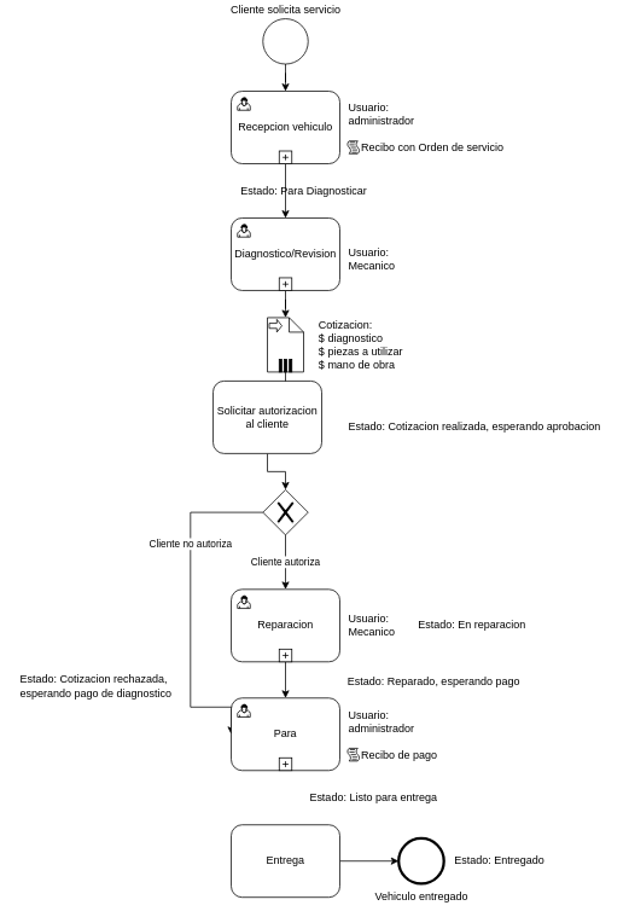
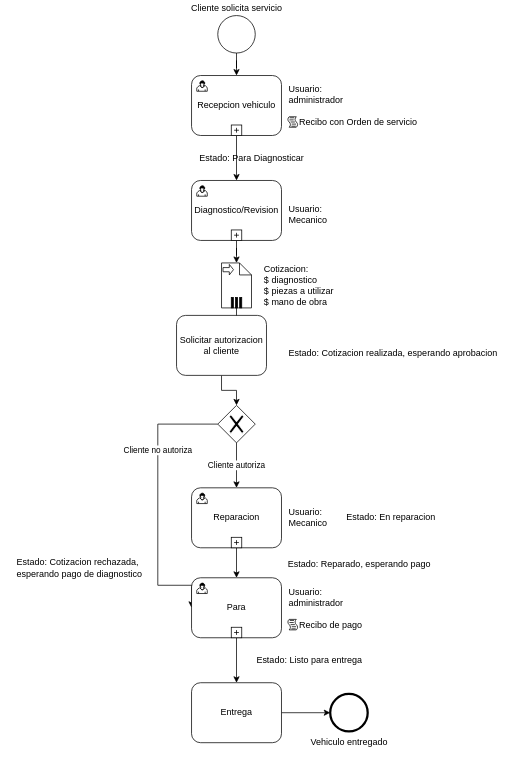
  <mxCell id="0" />
  <mxCell id="1" parent="0" />
  <mxCell id="2" value="" style="edgeStyle=orthogonalEdgeStyle;rounded=0;orthogonalLoop=1;jettySize=auto;html=1;" edge="1" parent="1" source="3" target="5"><mxGeometry relative="1" as="geometry" /></mxCell>
  <mxCell id="3" value="Cliente solicita servicio" style="shape=mxgraph.bpmn.shape;html=1;verticalLabelPosition=top;labelBackgroundColor=#ffffff;verticalAlign=bottom;align=center;perimeter=ellipsePerimeter;outlineConnect=0;outline=standard;symbol=general;labelPosition=center;" vertex="1" parent="1"><mxGeometry x="290" y="20" width="50" height="50" as="geometry" /></mxCell>
  <mxCell id="4" value="" style="edgeStyle=orthogonalEdgeStyle;rounded=0;orthogonalLoop=1;jettySize=auto;html=1;" edge="1" parent="1" source="5" target="11"><mxGeometry relative="1" as="geometry" /></mxCell>
  <mxCell id="5" value="Recepcion vehiculo" style="html=1;whiteSpace=wrap;rounded=1;dropTarget=0;" vertex="1" parent="1"><mxGeometry x="255" y="100" width="120" height="80" as="geometry" /></mxCell>
  <mxCell id="6" value="" style="html=1;shape=mxgraph.bpmn.user_task;outlineConnect=0;" vertex="1" parent="5"><mxGeometry width="14" height="14" relative="1" as="geometry"><mxPoint x="7" y="7" as="offset" /></mxGeometry></mxCell>
  <mxCell id="7" value="" style="html=1;shape=plus;outlineConnect=0;" vertex="1" parent="5"><mxGeometry x="0.5" y="1" width="14" height="14" relative="1" as="geometry"><mxPoint x="-7" y="-14" as="offset" /></mxGeometry></mxCell>
  <mxCell id="8" value="Usuario: &lt;br&gt;administrador" style="text;html=1;align=left;verticalAlign=middle;resizable=0;points=[];autosize=1;textDirection=ltr;" vertex="1" parent="1"><mxGeometry x="383" y="110" width="90" height="30" as="geometry" /></mxCell>
  <mxCell id="9" value="Recibo con Orden de servicio" style="shape=mxgraph.bpmn.script_task;html=1;outlineConnect=0;align=left;labelPosition=right;verticalLabelPosition=middle;verticalAlign=middle;" vertex="1" parent="1"><mxGeometry x="383" y="155" width="14" height="14" as="geometry" /></mxCell>
  <mxCell id="10" value="" style="edgeStyle=orthogonalEdgeStyle;rounded=0;orthogonalLoop=1;jettySize=auto;html=1;" edge="1" parent="1" source="11" target="16"><mxGeometry relative="1" as="geometry" /></mxCell>
  <mxCell id="11" value="Diagnostico/Revision" style="html=1;whiteSpace=wrap;rounded=1;dropTarget=0;" vertex="1" parent="1"><mxGeometry x="255" y="240" width="120" height="80" as="geometry" /></mxCell>
  <mxCell id="12" value="" style="html=1;shape=mxgraph.bpmn.user_task;outlineConnect=0;" vertex="1" parent="11"><mxGeometry width="14" height="14" relative="1" as="geometry"><mxPoint x="7" y="7" as="offset" /></mxGeometry></mxCell>
  <mxCell id="13" value="" style="html=1;shape=plus;outlineConnect=0;" vertex="1" parent="11"><mxGeometry x="0.5" y="1" width="14" height="14" relative="1" as="geometry"><mxPoint x="-7" y="-14" as="offset" /></mxGeometry></mxCell>
  <mxCell id="14" value="Usuario: &lt;br&gt;Mecanico" style="text;html=1;align=left;verticalAlign=middle;resizable=0;points=[];autosize=1;textDirection=ltr;" vertex="1" parent="1"><mxGeometry x="383" y="270" width="70" height="30" as="geometry" /></mxCell>
  <mxCell id="15" value="" style="edgeStyle=orthogonalEdgeStyle;rounded=0;orthogonalLoop=1;jettySize=auto;html=1;" edge="1" parent="1" source="16" target="20"><mxGeometry relative="1" as="geometry" /></mxCell>
  <mxCell id="16" value="" style="shape=note;whiteSpace=wrap;size=16;html=1;dropTarget=0;align=left;labelPosition=right;verticalLabelPosition=middle;verticalAlign=middle;" vertex="1" parent="1"><mxGeometry x="295" y="350" width="40" height="60" as="geometry" /></mxCell>
  <mxCell id="17" value="" style="html=1;shape=singleArrow;arrowWidth=0.4;arrowSize=0.4;outlineConnect=0;" vertex="1" parent="16"><mxGeometry width="14" height="14" relative="1" as="geometry"><mxPoint x="2" y="2" as="offset" /></mxGeometry></mxCell>
  <mxCell id="18" value="" style="html=1;whiteSpace=wrap;shape=parallelMarker;outlineConnect=0;" vertex="1" parent="16"><mxGeometry x="0.5" y="1" width="14" height="14" relative="1" as="geometry"><mxPoint x="-7" y="-14" as="offset" /></mxGeometry></mxCell>
  <mxCell id="19" value="" style="edgeStyle=orthogonalEdgeStyle;rounded=0;orthogonalLoop=1;jettySize=auto;html=1;" edge="1" parent="1" source="20" target="23"><mxGeometry relative="1" as="geometry" /></mxCell>
  <mxCell id="20" value="Solicitar autorizacion al cliente" style="shape=ext;rounded=1;html=1;whiteSpace=wrap;align=center;" vertex="1" parent="1"><mxGeometry x="235" y="420" width="120" height="80" as="geometry" /></mxCell>
  <mxCell id="21" value="Cliente autoriza" style="edgeStyle=orthogonalEdgeStyle;rounded=0;orthogonalLoop=1;jettySize=auto;html=1;" edge="1" parent="1" source="23" target="26"><mxGeometry relative="1" as="geometry" /></mxCell>
  <mxCell id="22" value="Cliente no autoriza" style="edgeStyle=orthogonalEdgeStyle;rounded=0;orthogonalLoop=1;jettySize=auto;html=1;exitX=0;exitY=0.5;exitDx=0;exitDy=0;entryX=0;entryY=0.5;entryDx=0;entryDy=0;" edge="1" parent="1" source="23" target="31"><mxGeometry x="-0.378" relative="1" as="geometry"><Array as="points"><mxPoint x="210" y="565" /><mxPoint x="210" y="780" /><mxPoint x="255" y="780" /></Array><mxPoint as="offset" /></mxGeometry></mxCell>
  <mxCell id="23" value="" style="shape=mxgraph.bpmn.shape;html=1;verticalLabelPosition=bottom;labelBackgroundColor=#ffffff;verticalAlign=top;align=center;perimeter=rhombusPerimeter;background=gateway;outlineConnect=0;outline=none;symbol=exclusiveGw;" vertex="1" parent="1"><mxGeometry x="290" y="540" width="50" height="50" as="geometry" /></mxCell>
  <mxCell id="24" value="Cotizacion:&lt;br&gt;$ diagnostico&lt;br&gt;$ piezas a utilizar&lt;br&gt;$ mano de obra" style="text;html=1;align=left;verticalAlign=middle;resizable=0;points=[];autosize=1;textDirection=ltr;" vertex="1" parent="1"><mxGeometry x="350" y="350" width="110" height="60" as="geometry" /></mxCell>
  <mxCell id="25" value="" style="edgeStyle=orthogonalEdgeStyle;rounded=0;orthogonalLoop=1;jettySize=auto;html=1;" edge="1" parent="1" source="26" target="31"><mxGeometry relative="1" as="geometry" /></mxCell>
  <mxCell id="26" value="Reparacion" style="html=1;whiteSpace=wrap;rounded=1;dropTarget=0;" vertex="1" parent="1"><mxGeometry x="255" y="650" width="120" height="80" as="geometry" /></mxCell>
  <mxCell id="27" value="" style="html=1;shape=mxgraph.bpmn.user_task;outlineConnect=0;" vertex="1" parent="26"><mxGeometry width="14" height="14" relative="1" as="geometry"><mxPoint x="7" y="7" as="offset" /></mxGeometry></mxCell>
  <mxCell id="28" value="" style="html=1;shape=plus;outlineConnect=0;" vertex="1" parent="26"><mxGeometry x="0.5" y="1" width="14" height="14" relative="1" as="geometry"><mxPoint x="-7" y="-14" as="offset" /></mxGeometry></mxCell>
  <mxCell id="29" value="Usuario: &lt;br&gt;Mecanico" style="text;html=1;align=left;verticalAlign=middle;resizable=0;points=[];autosize=1;textDirection=ltr;" vertex="1" parent="1"><mxGeometry x="383" y="675" width="70" height="30" as="geometry" /></mxCell>
+ <mxCell id="30" value="" style="edgeStyle=orthogonalEdgeStyle;rounded=0;orthogonalLoop=1;jettySize=auto;html=1;" edge="1" parent="1" source="31" target="37"><mxGeometry relative="1" as="geometry" /></mxCell>
  <mxCell id="31" value="Para" style="html=1;whiteSpace=wrap;rounded=1;dropTarget=0;" vertex="1" parent="1"><mxGeometry x="255" y="770" width="120" height="80" as="geometry" /></mxCell>
  <mxCell id="32" value="" style="html=1;shape=mxgraph.bpmn.user_task;outlineConnect=0;" vertex="1" parent="31"><mxGeometry width="14" height="14" relative="1" as="geometry"><mxPoint x="7" y="7" as="offset" /></mxGeometry></mxCell>
  <mxCell id="33" value="" style="html=1;shape=plus;outlineConnect=0;" vertex="1" parent="31"><mxGeometry x="0.5" y="1" width="14" height="14" relative="1" as="geometry"><mxPoint x="-7" y="-14" as="offset" /></mxGeometry></mxCell>
  <mxCell id="34" value="Usuario: &lt;br&gt;administrador" style="text;html=1;align=left;verticalAlign=middle;resizable=0;points=[];autosize=1;textDirection=ltr;" vertex="1" parent="1"><mxGeometry x="383" y="780.5" width="90" height="30" as="geometry" /></mxCell>
  <mxCell id="35" value="Recibo de pago" style="shape=mxgraph.bpmn.script_task;html=1;outlineConnect=0;align=left;labelPosition=right;verticalLabelPosition=middle;verticalAlign=middle;" vertex="1" parent="1"><mxGeometry x="383" y="825.5" width="14" height="14" as="geometry" /></mxCell>
  <mxCell id="36" value="" style="edgeStyle=orthogonalEdgeStyle;rounded=0;orthogonalLoop=1;jettySize=auto;html=1;" edge="1" parent="1" source="37" target="38"><mxGeometry relative="1" as="geometry" /></mxCell>
  <mxCell id="37" value="Entrega" style="shape=ext;rounded=1;html=1;whiteSpace=wrap;align=center;" vertex="1" parent="1"><mxGeometry x="255" y="910" width="120" height="80" as="geometry" /></mxCell>
  <mxCell id="38" value="Vehiculo entregado" style="shape=mxgraph.bpmn.shape;html=1;verticalLabelPosition=bottom;labelBackgroundColor=#ffffff;verticalAlign=top;align=center;perimeter=ellipsePerimeter;outlineConnect=0;outline=end;symbol=general;" vertex="1" parent="1"><mxGeometry x="440" y="925" width="50" height="50" as="geometry" /></mxCell>
  <mxCell id="39" value="Estado: Para Diagnosticar" style="text;html=1;align=center;verticalAlign=middle;resizable=0;points=[];autosize=1;" vertex="1" parent="1"><mxGeometry x="260" y="200" width="150" height="20" as="geometry" /></mxCell>
  <mxCell id="40" value="Estado: Cotizacion realizada, esperando aprobacion" style="text;html=1;align=left;verticalAlign=middle;resizable=0;points=[];autosize=1;" vertex="1" parent="1"><mxGeometry x="383" y="460" width="290" height="20" as="geometry" /></mxCell>
  <mxCell id="41" value="Estado: En reparacion" style="text;html=1;align=left;verticalAlign=middle;resizable=0;points=[];autosize=1;" vertex="1" parent="1"><mxGeometry x="460" y="680" width="130" height="20" as="geometry" /></mxCell>
  <mxCell id="42" value="Estado: Reparado, esperando pago" style="text;html=1;align=left;verticalAlign=middle;resizable=0;points=[];autosize=1;" vertex="1" parent="1"><mxGeometry x="382" y="742" width="210" height="20" as="geometry" /></mxCell>
  <mxCell id="43" value="Estado: Cotizacion rechazada,&lt;br&gt;esperando pago de diagnostico" style="text;html=1;align=left;verticalAlign=middle;resizable=0;points=[];autosize=1;" vertex="1" parent="1"><mxGeometry x="20" y="742" width="180" height="30" as="geometry" /></mxCell>
  <mxCell id="44" value="Estado: Listo para entrega" style="text;html=1;align=left;verticalAlign=middle;resizable=0;points=[];autosize=1;" vertex="1" parent="1"><mxGeometry x="340" y="870" width="160" height="20" as="geometry" /></mxCell>
- <mxCell id="45" value="Estado: Entregado" style="text;html=1;align=left;verticalAlign=middle;resizable=0;points=[];autosize=1;" vertex="1" parent="1"><mxGeometry x="500" y="940" width="110" height="20" as="geometry" /></mxCell>
